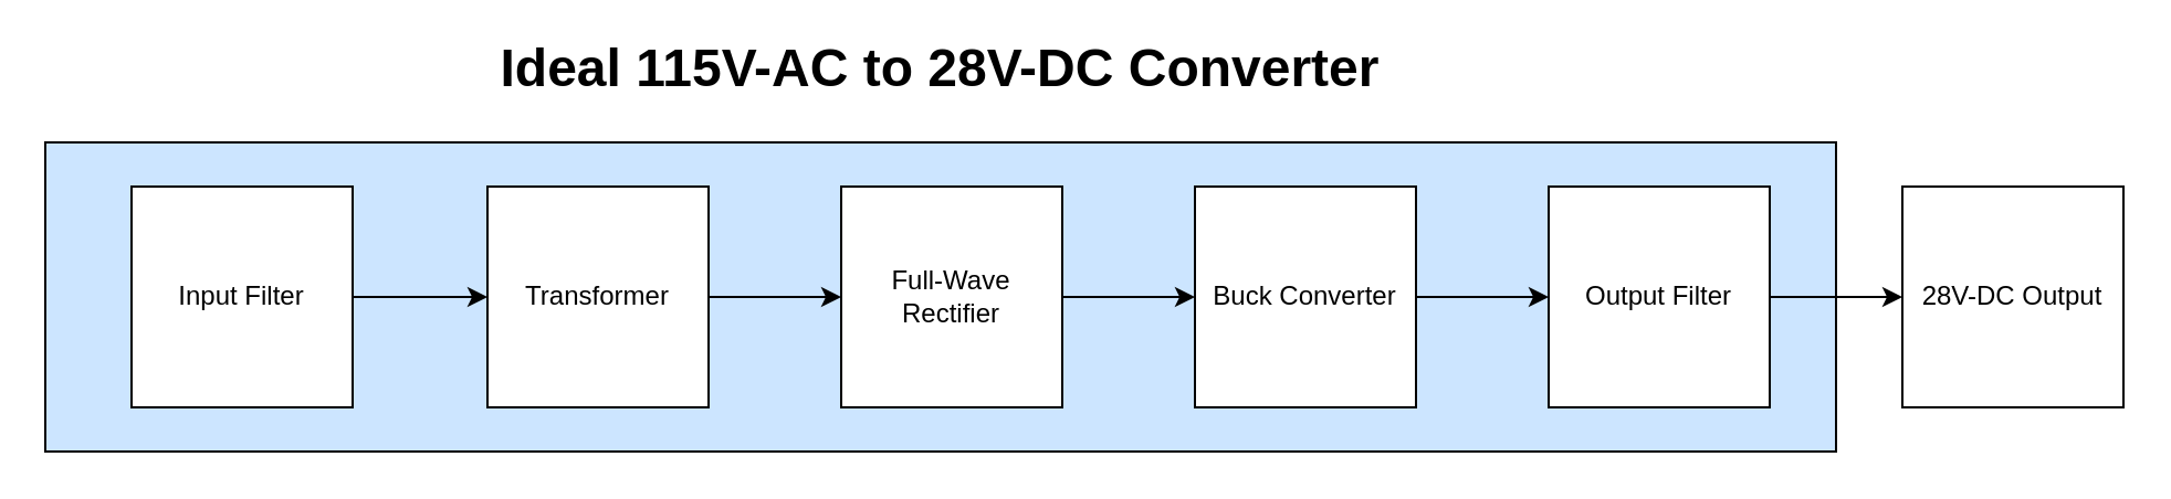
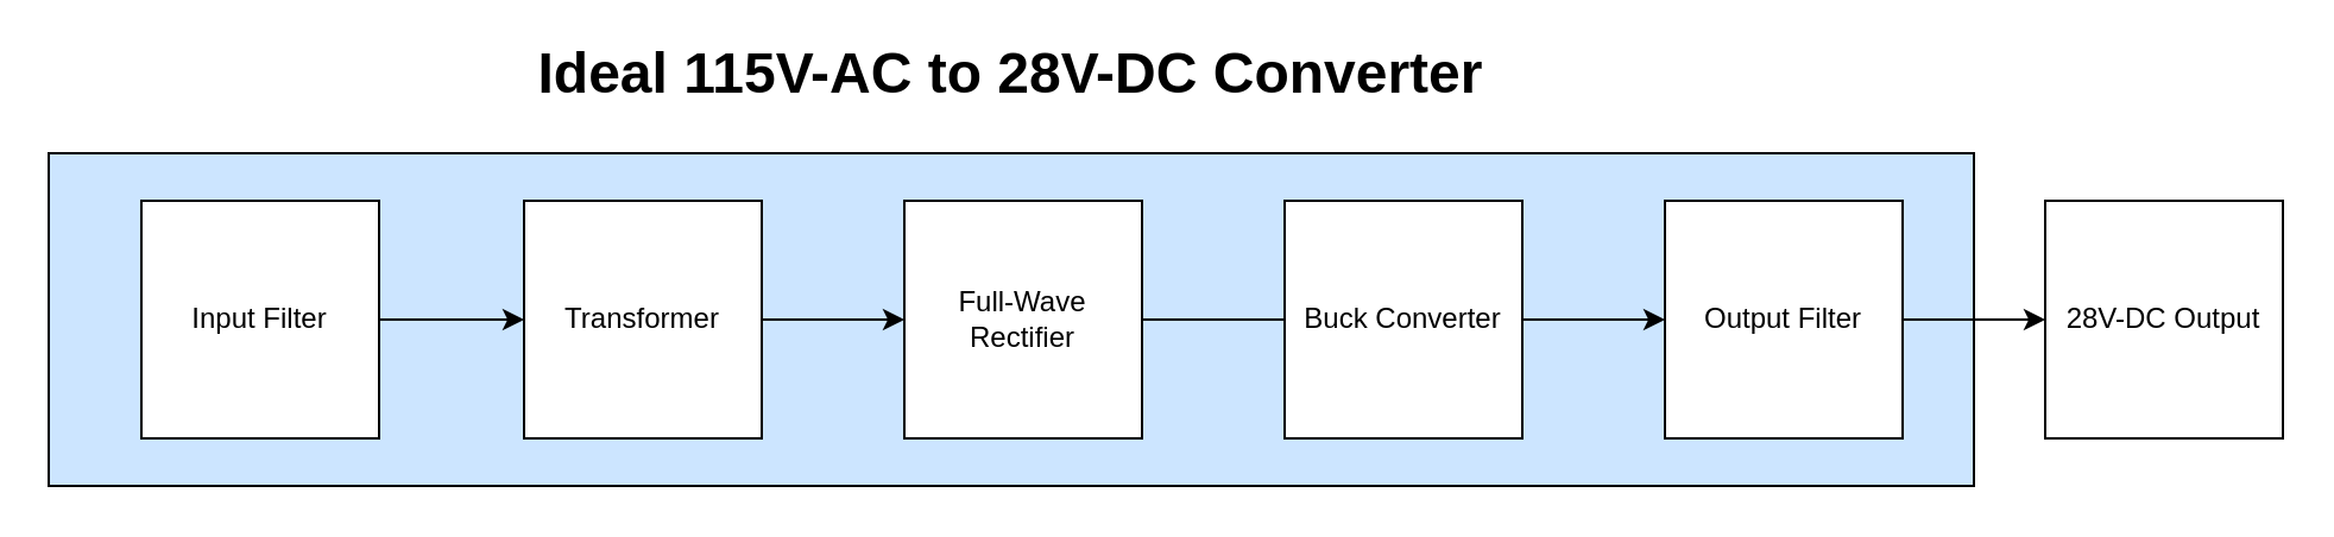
  <mxCell id="0" />
  <mxCell id="1" parent="0" />
  <mxCell id="2" value="&lt;h1 style=&quot;margin-top: 16.08px;&quot;&gt;Ideal 115V-AC to 28V-DC Converter&lt;/h1&gt;" style="rounded=0;whiteSpace=wrap;html=1;align=center;fillColor=#CCE5FF;imageVerticalAlign=middle;labelPosition=center;verticalLabelPosition=top;verticalAlign=bottom;" parent="1" vertex="1"><mxGeometry x="20" y="20" width="810" height="140" as="geometry" /></mxCell>
  <mxCell id="3" value="" style="edgeStyle=none;html=1;" parent="1" source="4" target="6" edge="1"><mxGeometry relative="1" as="geometry" /></mxCell>
  <mxCell id="4" value="Input Filter" style="rounded=0;whiteSpace=wrap;html=1;" parent="1" vertex="1"><mxGeometry x="59" y="40" width="100" height="100" as="geometry" /></mxCell>
  <mxCell id="5" value="" style="edgeStyle=none;html=1;" parent="1" source="6" target="8" edge="1"><mxGeometry relative="1" as="geometry" /></mxCell>
  <mxCell id="6" value="Transformer" style="rounded=0;whiteSpace=wrap;html=1;" parent="1" vertex="1"><mxGeometry x="220" y="40" width="100" height="100" as="geometry" /></mxCell>
- <mxCell id="7" value="" style="edgeStyle=none;html=1;" parent="1" source="8" target="10" edge="1"><mxGeometry relative="1" as="geometry" /></mxCell>
+ <mxCell id="7" value="" style="edgeStyle=none;html=1;endArrow=none;" parent="1" source="8" target="10" edge="1"><mxGeometry relative="1" as="geometry" /></mxCell>
  <mxCell id="8" value="Full-Wave Rectifier" style="rounded=0;whiteSpace=wrap;html=1;" parent="1" vertex="1"><mxGeometry x="380" y="40" width="100" height="100" as="geometry" /></mxCell>
  <mxCell id="9" value="" style="edgeStyle=none;html=1;" parent="1" source="10" target="12" edge="1"><mxGeometry relative="1" as="geometry" /></mxCell>
  <mxCell id="10" value="Buck Converter" style="rounded=0;whiteSpace=wrap;html=1;" parent="1" vertex="1"><mxGeometry x="540" y="40" width="100" height="100" as="geometry" /></mxCell>
  <mxCell id="11" value="" style="edgeStyle=none;html=1;" parent="1" source="12" target="13" edge="1"><mxGeometry relative="1" as="geometry" /></mxCell>
  <mxCell id="12" value="Output Filter" style="rounded=0;whiteSpace=wrap;html=1;" parent="1" vertex="1"><mxGeometry x="700" y="40" width="100" height="100" as="geometry" /></mxCell>
  <mxCell id="13" value="28V-DC Output" style="rounded=0;whiteSpace=wrap;html=1;" parent="1" vertex="1"><mxGeometry x="860" y="40" width="100" height="100" as="geometry" /></mxCell>
